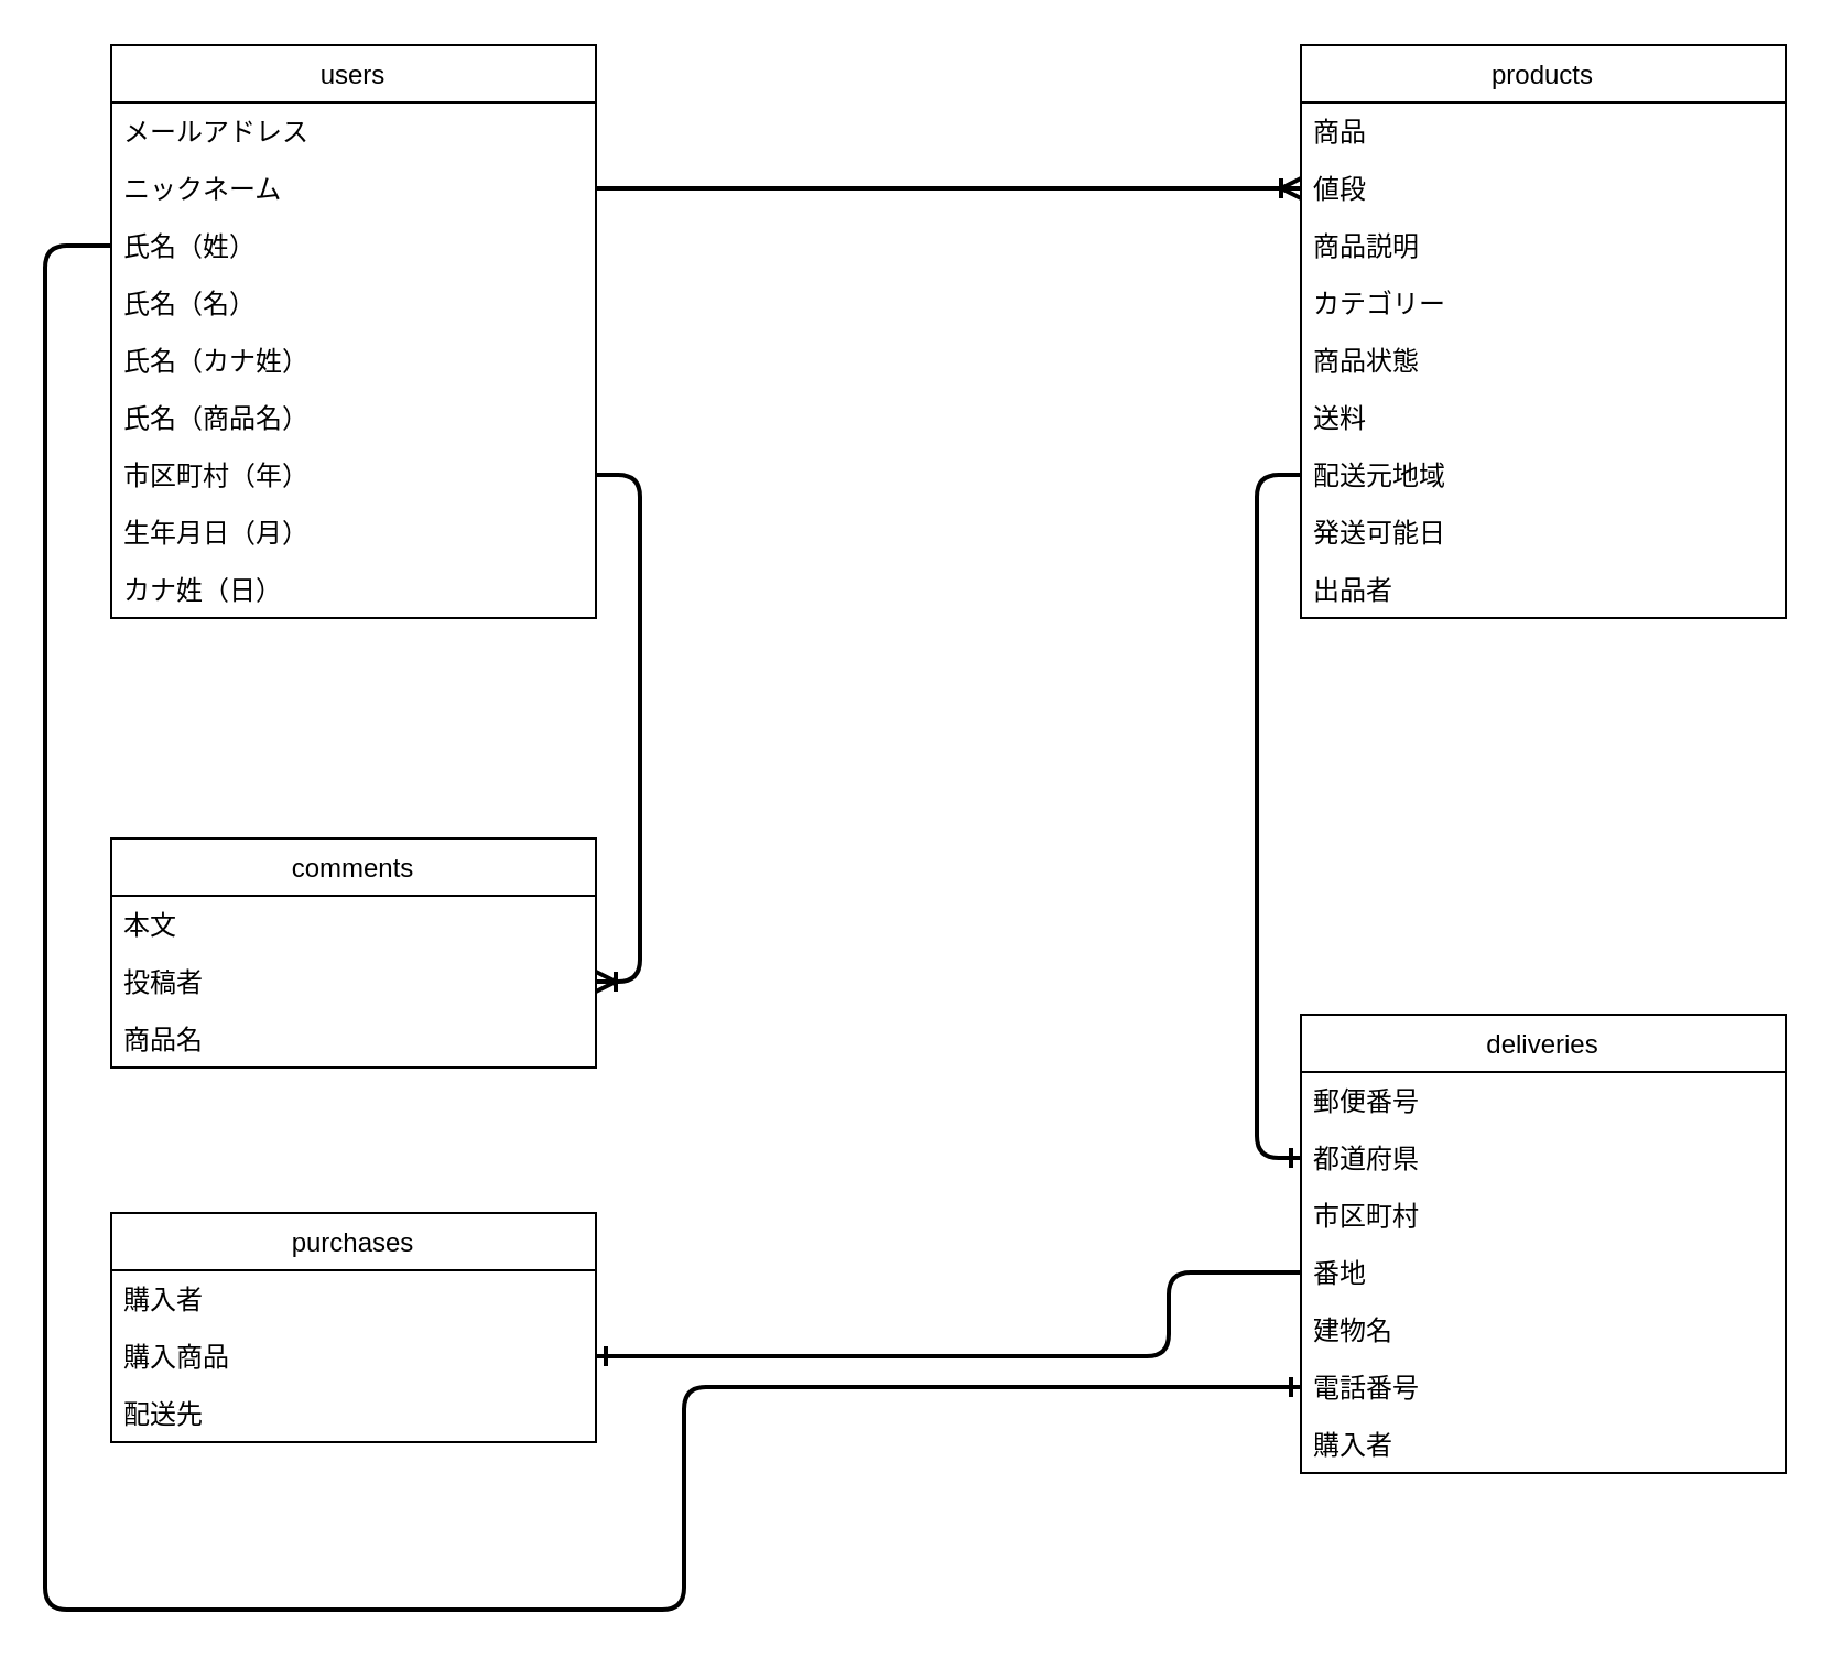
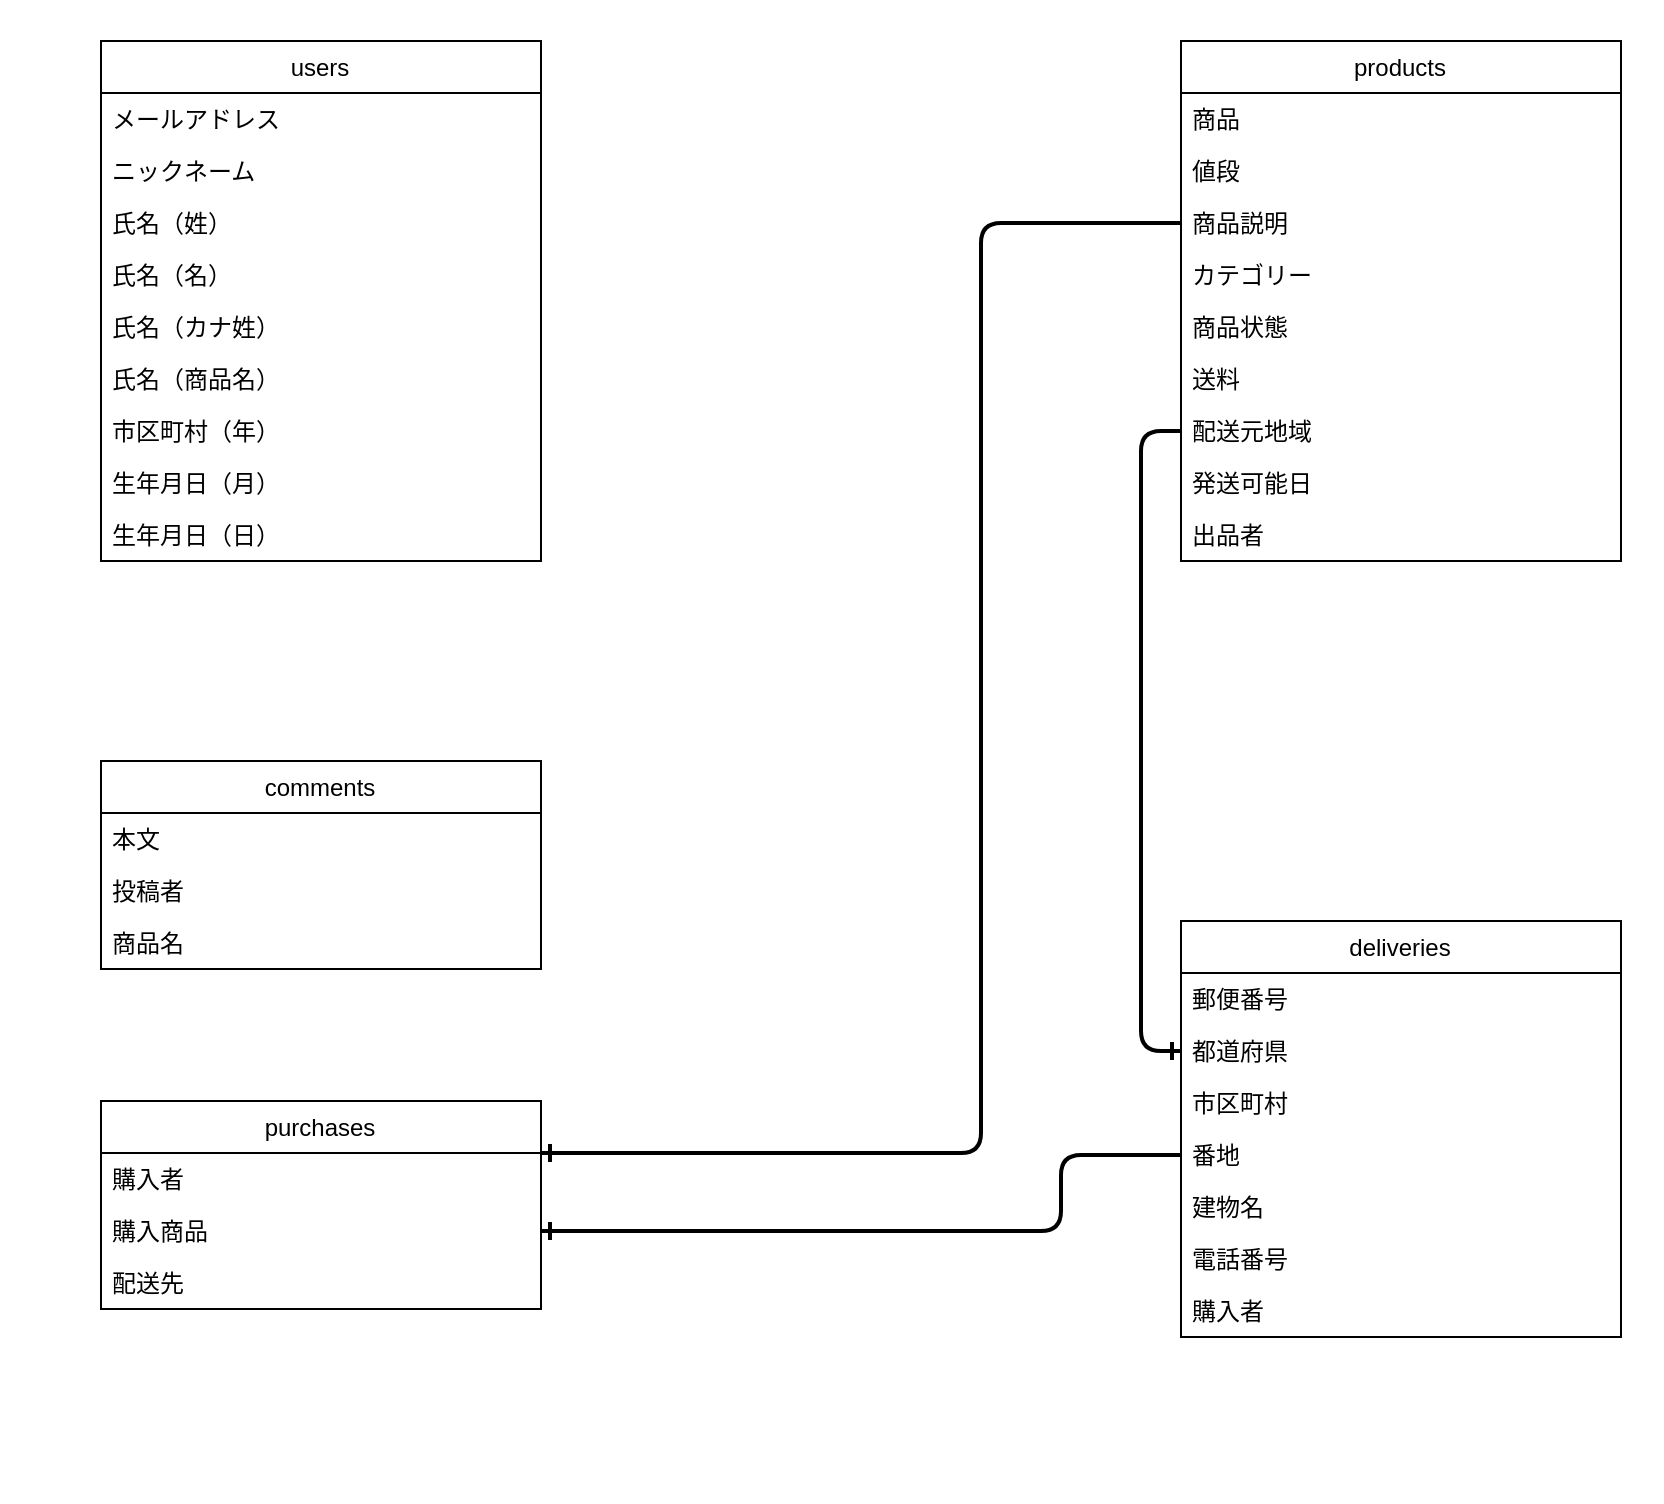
  <mxCell id="0" />
  <mxCell id="1" parent="0" />
  <mxCell id="2" value="users" style="swimlane;fontStyle=0;childLayout=stackLayout;horizontal=1;startSize=26;fillColor=none;horizontalStack=0;resizeParent=1;resizeParentMax=0;resizeLast=0;collapsible=1;marginBottom=0;" vertex="1" parent="1"><mxGeometry x="50" y="20" width="220" height="260" as="geometry" /></mxCell>
  <mxCell id="3" value="メールアドレス" style="text;strokeColor=none;fillColor=none;align=left;verticalAlign=top;spacingLeft=4;spacingRight=4;overflow=hidden;rotatable=0;points=[[0,0.5],[1,0.5]];portConstraint=eastwest;" vertex="1" parent="2"><mxGeometry y="26" width="220" height="26" as="geometry" /></mxCell>
  <mxCell id="4" value="ニックネーム&#10;" style="text;strokeColor=none;fillColor=none;align=left;verticalAlign=top;spacingLeft=4;spacingRight=4;overflow=hidden;rotatable=0;points=[[0,0.5],[1,0.5]];portConstraint=eastwest;" vertex="1" parent="2"><mxGeometry y="52" width="220" height="26" as="geometry" /></mxCell>
  <mxCell id="5" value="氏名（姓）" style="text;strokeColor=none;fillColor=none;align=left;verticalAlign=top;spacingLeft=4;spacingRight=4;overflow=hidden;rotatable=0;points=[[0,0.5],[1,0.5]];portConstraint=eastwest;" vertex="1" parent="2"><mxGeometry y="78" width="220" height="26" as="geometry" /></mxCell>
  <mxCell id="6" value="氏名（名）" style="text;strokeColor=none;fillColor=none;align=left;verticalAlign=top;spacingLeft=4;spacingRight=4;overflow=hidden;rotatable=0;points=[[0,0.5],[1,0.5]];portConstraint=eastwest;" vertex="1" parent="2"><mxGeometry y="104" width="220" height="26" as="geometry" /></mxCell>
  <mxCell id="7" value="氏名（カナ姓）" style="text;strokeColor=none;fillColor=none;align=left;verticalAlign=top;spacingLeft=4;spacingRight=4;overflow=hidden;rotatable=0;points=[[0,0.5],[1,0.5]];portConstraint=eastwest;" vertex="1" parent="2"><mxGeometry y="130" width="220" height="26" as="geometry" /></mxCell>
  <mxCell id="8" value="氏名（商品名）" style="text;strokeColor=none;fillColor=none;align=left;verticalAlign=top;spacingLeft=4;spacingRight=4;overflow=hidden;rotatable=0;points=[[0,0.5],[1,0.5]];portConstraint=eastwest;" vertex="1" parent="2"><mxGeometry y="156" width="220" height="26" as="geometry" /></mxCell>
  <mxCell id="9" value="市区町村（年）" style="text;strokeColor=none;fillColor=none;align=left;verticalAlign=top;spacingLeft=4;spacingRight=4;overflow=hidden;rotatable=0;points=[[0,0.5],[1,0.5]];portConstraint=eastwest;" vertex="1" parent="2"><mxGeometry y="182" width="220" height="26" as="geometry" /></mxCell>
  <mxCell id="10" value="生年月日（月）" style="text;strokeColor=none;fillColor=none;align=left;verticalAlign=top;spacingLeft=4;spacingRight=4;overflow=hidden;rotatable=0;points=[[0,0.5],[1,0.5]];portConstraint=eastwest;" vertex="1" parent="2"><mxGeometry y="208" width="220" height="26" as="geometry" /></mxCell>
- <mxCell id="11" value="カナ姓（日）" style="text;strokeColor=none;fillColor=none;align=left;verticalAlign=top;spacingLeft=4;spacingRight=4;overflow=hidden;rotatable=0;points=[[0,0.5],[1,0.5]];portConstraint=eastwest;" vertex="1" parent="2"><mxGeometry y="234" width="220" height="26" as="geometry" /></mxCell>
+ <mxCell id="11" value="生年月日（日）" style="text;strokeColor=none;fillColor=none;align=left;verticalAlign=top;spacingLeft=4;spacingRight=4;overflow=hidden;rotatable=0;points=[[0,0.5],[1,0.5]];portConstraint=eastwest;" vertex="1" parent="2"><mxGeometry y="234" width="220" height="26" as="geometry" /></mxCell>
  <mxCell id="12" value="products" style="swimlane;fontStyle=0;childLayout=stackLayout;horizontal=1;startSize=26;fillColor=none;horizontalStack=0;resizeParent=1;resizeParentMax=0;resizeLast=0;collapsible=1;marginBottom=0;" vertex="1" parent="1"><mxGeometry x="590" y="20" width="220" height="260" as="geometry" /></mxCell>
  <mxCell id="13" value="商品" style="text;strokeColor=none;fillColor=none;align=left;verticalAlign=top;spacingLeft=4;spacingRight=4;overflow=hidden;rotatable=0;points=[[0,0.5],[1,0.5]];portConstraint=eastwest;" vertex="1" parent="12"><mxGeometry y="26" width="220" height="26" as="geometry" /></mxCell>
  <mxCell id="14" value="値段" style="text;strokeColor=none;fillColor=none;align=left;verticalAlign=top;spacingLeft=4;spacingRight=4;overflow=hidden;rotatable=0;points=[[0,0.5],[1,0.5]];portConstraint=eastwest;" vertex="1" parent="12"><mxGeometry y="52" width="220" height="26" as="geometry" /></mxCell>
  <mxCell id="15" value="商品説明" style="text;strokeColor=none;fillColor=none;align=left;verticalAlign=top;spacingLeft=4;spacingRight=4;overflow=hidden;rotatable=0;points=[[0,0.5],[1,0.5]];portConstraint=eastwest;" vertex="1" parent="12"><mxGeometry y="78" width="220" height="26" as="geometry" /></mxCell>
  <mxCell id="16" value="カテゴリー" style="text;strokeColor=none;fillColor=none;align=left;verticalAlign=top;spacingLeft=4;spacingRight=4;overflow=hidden;rotatable=0;points=[[0,0.5],[1,0.5]];portConstraint=eastwest;" vertex="1" parent="12"><mxGeometry y="104" width="220" height="26" as="geometry" /></mxCell>
  <mxCell id="17" value="商品状態" style="text;strokeColor=none;fillColor=none;align=left;verticalAlign=top;spacingLeft=4;spacingRight=4;overflow=hidden;rotatable=0;points=[[0,0.5],[1,0.5]];portConstraint=eastwest;" vertex="1" parent="12"><mxGeometry y="130" width="220" height="26" as="geometry" /></mxCell>
  <mxCell id="18" value="送料" style="text;strokeColor=none;fillColor=none;align=left;verticalAlign=top;spacingLeft=4;spacingRight=4;overflow=hidden;rotatable=0;points=[[0,0.5],[1,0.5]];portConstraint=eastwest;" vertex="1" parent="12"><mxGeometry y="156" width="220" height="26" as="geometry" /></mxCell>
  <mxCell id="19" value="配送元地域" style="text;strokeColor=none;fillColor=none;align=left;verticalAlign=top;spacingLeft=4;spacingRight=4;overflow=hidden;rotatable=0;points=[[0,0.5],[1,0.5]];portConstraint=eastwest;" vertex="1" parent="12"><mxGeometry y="182" width="220" height="26" as="geometry" /></mxCell>
  <mxCell id="20" value="発送可能日" style="text;strokeColor=none;fillColor=none;align=left;verticalAlign=top;spacingLeft=4;spacingRight=4;overflow=hidden;rotatable=0;points=[[0,0.5],[1,0.5]];portConstraint=eastwest;" vertex="1" parent="12"><mxGeometry y="208" width="220" height="26" as="geometry" /></mxCell>
  <mxCell id="21" value="出品者" style="text;strokeColor=none;fillColor=none;align=left;verticalAlign=top;spacingLeft=4;spacingRight=4;overflow=hidden;rotatable=0;points=[[0,0.5],[1,0.5]];portConstraint=eastwest;" vertex="1" parent="12"><mxGeometry y="234" width="220" height="26" as="geometry" /></mxCell>
  <mxCell id="22" value="deliveries" style="swimlane;fontStyle=0;childLayout=stackLayout;horizontal=1;startSize=26;fillColor=none;horizontalStack=0;resizeParent=1;resizeParentMax=0;resizeLast=0;collapsible=1;marginBottom=0;" vertex="1" parent="1"><mxGeometry x="590" y="460" width="220" height="208" as="geometry" /></mxCell>
  <mxCell id="23" value="郵便番号" style="text;strokeColor=none;fillColor=none;align=left;verticalAlign=top;spacingLeft=4;spacingRight=4;overflow=hidden;rotatable=0;points=[[0,0.5],[1,0.5]];portConstraint=eastwest;" vertex="1" parent="22"><mxGeometry y="26" width="220" height="26" as="geometry" /></mxCell>
  <mxCell id="24" value="都道府県" style="text;strokeColor=none;fillColor=none;align=left;verticalAlign=top;spacingLeft=4;spacingRight=4;overflow=hidden;rotatable=0;points=[[0,0.5],[1,0.5]];portConstraint=eastwest;" vertex="1" parent="22"><mxGeometry y="52" width="220" height="26" as="geometry" /></mxCell>
  <mxCell id="25" value="市区町村" style="text;strokeColor=none;fillColor=none;align=left;verticalAlign=top;spacingLeft=4;spacingRight=4;overflow=hidden;rotatable=0;points=[[0,0.5],[1,0.5]];portConstraint=eastwest;" vertex="1" parent="22"><mxGeometry y="78" width="220" height="26" as="geometry" /></mxCell>
  <mxCell id="26" value="番地" style="text;strokeColor=none;fillColor=none;align=left;verticalAlign=top;spacingLeft=4;spacingRight=4;overflow=hidden;rotatable=0;points=[[0,0.5],[1,0.5]];portConstraint=eastwest;" vertex="1" parent="22"><mxGeometry y="104" width="220" height="26" as="geometry" /></mxCell>
  <mxCell id="27" value="建物名" style="text;strokeColor=none;fillColor=none;align=left;verticalAlign=top;spacingLeft=4;spacingRight=4;overflow=hidden;rotatable=0;points=[[0,0.5],[1,0.5]];portConstraint=eastwest;" vertex="1" parent="22"><mxGeometry y="130" width="220" height="26" as="geometry" /></mxCell>
  <mxCell id="28" value="電話番号" style="text;strokeColor=none;fillColor=none;align=left;verticalAlign=top;spacingLeft=4;spacingRight=4;overflow=hidden;rotatable=0;points=[[0,0.5],[1,0.5]];portConstraint=eastwest;" vertex="1" parent="22"><mxGeometry y="156" width="220" height="26" as="geometry" /></mxCell>
  <mxCell id="29" value="購入者" style="text;strokeColor=none;fillColor=none;align=left;verticalAlign=top;spacingLeft=4;spacingRight=4;overflow=hidden;rotatable=0;points=[[0,0.5],[1,0.5]];portConstraint=eastwest;" vertex="1" parent="22"><mxGeometry y="182" width="220" height="26" as="geometry" /></mxCell>
  <mxCell id="30" value="purchases" style="swimlane;fontStyle=0;childLayout=stackLayout;horizontal=1;startSize=26;fillColor=none;horizontalStack=0;resizeParent=1;resizeParentMax=0;resizeLast=0;collapsible=1;marginBottom=0;" vertex="1" parent="1"><mxGeometry x="50" y="550" width="220" height="104" as="geometry" /></mxCell>
  <mxCell id="31" value="購入者" style="text;strokeColor=none;fillColor=none;align=left;verticalAlign=top;spacingLeft=4;spacingRight=4;overflow=hidden;rotatable=0;points=[[0,0.5],[1,0.5]];portConstraint=eastwest;" vertex="1" parent="30"><mxGeometry y="26" width="220" height="26" as="geometry" /></mxCell>
  <mxCell id="32" value="購入商品" style="text;strokeColor=none;fillColor=none;align=left;verticalAlign=top;spacingLeft=4;spacingRight=4;overflow=hidden;rotatable=0;points=[[0,0.5],[1,0.5]];portConstraint=eastwest;" vertex="1" parent="30"><mxGeometry y="52" width="220" height="26" as="geometry" /></mxCell>
  <mxCell id="33" value="配送先" style="text;strokeColor=none;fillColor=none;align=left;verticalAlign=top;spacingLeft=4;spacingRight=4;overflow=hidden;rotatable=0;points=[[0,0.5],[1,0.5]];portConstraint=eastwest;" vertex="1" parent="30"><mxGeometry y="78" width="220" height="26" as="geometry" /></mxCell>
  <mxCell id="34" value="comments" style="swimlane;fontStyle=0;childLayout=stackLayout;horizontal=1;startSize=26;fillColor=none;horizontalStack=0;resizeParent=1;resizeParentMax=0;resizeLast=0;collapsible=1;marginBottom=0;" vertex="1" parent="1"><mxGeometry x="50" y="380" width="220" height="104" as="geometry" /></mxCell>
  <mxCell id="35" value="本文" style="text;strokeColor=none;fillColor=none;align=left;verticalAlign=top;spacingLeft=4;spacingRight=4;overflow=hidden;rotatable=0;points=[[0,0.5],[1,0.5]];portConstraint=eastwest;" vertex="1" parent="34"><mxGeometry y="26" width="220" height="26" as="geometry" /></mxCell>
  <mxCell id="36" value="投稿者" style="text;strokeColor=none;fillColor=none;align=left;verticalAlign=top;spacingLeft=4;spacingRight=4;overflow=hidden;rotatable=0;points=[[0,0.5],[1,0.5]];portConstraint=eastwest;" vertex="1" parent="34"><mxGeometry y="52" width="220" height="26" as="geometry" /></mxCell>
  <mxCell id="37" value="商品名" style="text;strokeColor=none;fillColor=none;align=left;verticalAlign=top;spacingLeft=4;spacingRight=4;overflow=hidden;rotatable=0;points=[[0,0.5],[1,0.5]];portConstraint=eastwest;" vertex="1" parent="34"><mxGeometry y="78" width="220" height="26" as="geometry" /></mxCell>
- <mxCell id="38" style="edgeStyle=none;html=1;exitX=1;exitY=0.5;exitDx=0;exitDy=0;entryX=0;entryY=0.5;entryDx=0;entryDy=0;endArrow=ERoneToMany;endFill=0;strokeWidth=2;" edge="1" parent="1" source="4" target="14"><mxGeometry relative="1" as="geometry" /></mxCell>
- <mxCell id="39" style="edgeStyle=none;html=1;exitX=1;exitY=0.5;exitDx=0;exitDy=0;entryX=1;entryY=0.5;entryDx=0;entryDy=0;endArrow=ERoneToMany;endFill=0;strokeWidth=2;" edge="1" parent="1" source="9" target="36"><mxGeometry relative="1" as="geometry"><Array as="points"><mxPoint x="290" y="215" /><mxPoint x="290" y="340" /><mxPoint x="290" y="445" /></Array></mxGeometry></mxCell>
  <mxCell id="40" style="html=1;exitX=0;exitY=0.5;exitDx=0;exitDy=0;entryX=0;entryY=0.5;entryDx=0;entryDy=0;endArrow=ERone;endFill=0;strokeWidth=2;" edge="1" parent="1" source="19" target="24"><mxGeometry relative="1" as="geometry"><Array as="points"><mxPoint x="570" y="215" /><mxPoint x="570" y="360" /><mxPoint x="570" y="525" /></Array></mxGeometry></mxCell>
- <mxCell id="42" style="edgeStyle=none;html=1;exitX=0;exitY=0.5;exitDx=0;exitDy=0;entryX=0;entryY=0.5;entryDx=0;entryDy=0;endArrow=ERone;endFill=0;strokeWidth=2;" edge="1" parent="1" source="5" target="28"><mxGeometry relative="1" as="geometry"><Array as="points"><mxPoint x="20" y="111" /><mxPoint x="20" y="140" /><mxPoint x="20" y="200" /><mxPoint x="20" y="310" /><mxPoint x="20" y="520" /><mxPoint x="20" y="730" /><mxPoint x="310" y="730" /><mxPoint x="310" y="629" /><mxPoint x="410" y="629" /></Array></mxGeometry></mxCell>
+ <mxCell id="41" style="edgeStyle=none;html=1;exitX=0;exitY=0.5;exitDx=0;exitDy=0;entryX=1;entryY=0.25;entryDx=0;entryDy=0;endArrow=ERone;endFill=0;strokeWidth=2;" edge="1" parent="1" source="15" target="30"><mxGeometry relative="1" as="geometry"><Array as="points"><mxPoint x="550" y="111" /><mxPoint x="490" y="111" /><mxPoint x="490" y="230" /><mxPoint x="490" y="370" /><mxPoint x="490" y="576" /></Array></mxGeometry></mxCell>
  <mxCell id="43" style="edgeStyle=none;html=1;exitX=0;exitY=0.5;exitDx=0;exitDy=0;entryX=1;entryY=0.5;entryDx=0;entryDy=0;endArrow=ERone;endFill=0;strokeWidth=2;" edge="1" parent="1" source="26" target="32"><mxGeometry relative="1" as="geometry"><Array as="points"><mxPoint x="530" y="577" /><mxPoint x="530" y="615" /><mxPoint x="430" y="615" /></Array></mxGeometry></mxCell>
